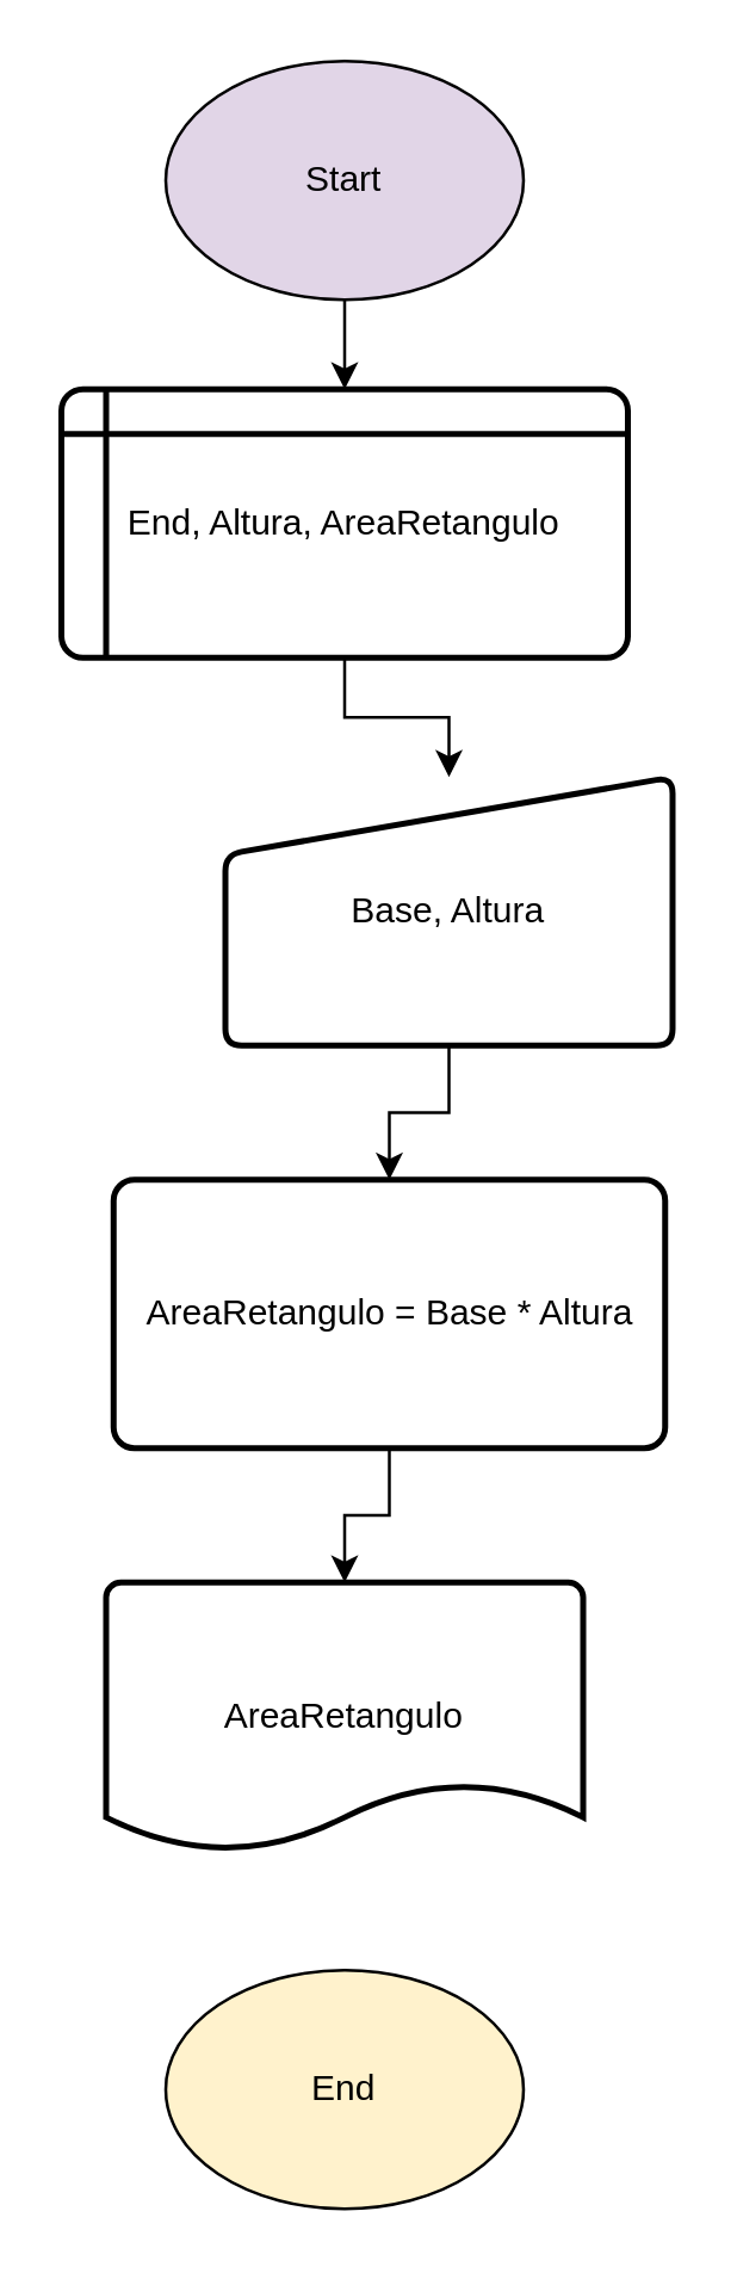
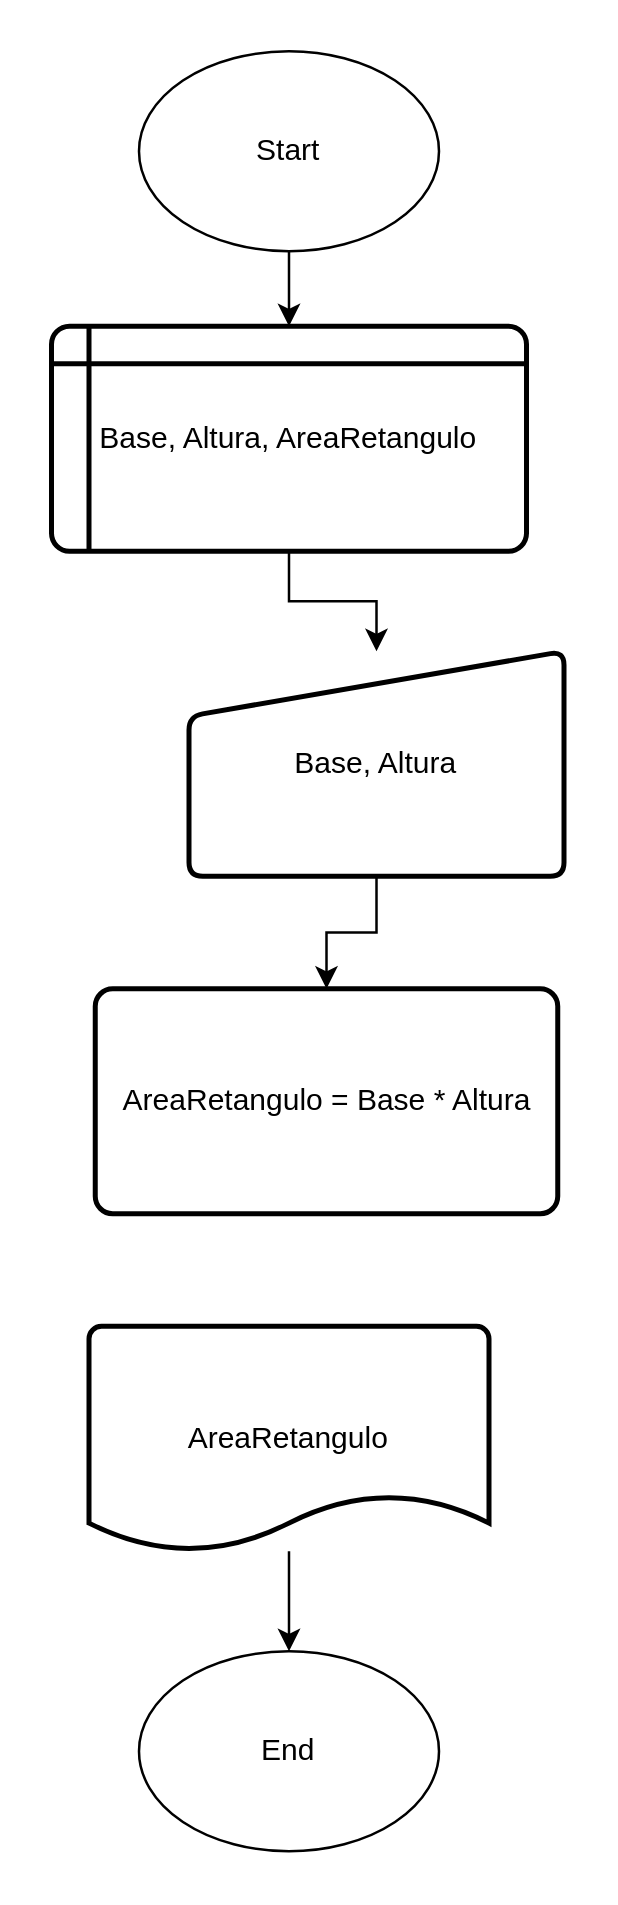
  <mxCell id="0" />
  <mxCell id="1" parent="0" />
  <mxCell id="2" style="edgeStyle=orthogonalEdgeStyle;rounded=0;orthogonalLoop=1;jettySize=auto;html=1;exitX=0.5;exitY=1;exitDx=0;exitDy=0;entryX=0.5;entryY=0;entryDx=0;entryDy=0;" edge="1" parent="1" source="3" target="5"><mxGeometry relative="1" as="geometry" /></mxCell>
- <mxCell id="3" value="Start" style="ellipse;whiteSpace=wrap;html=1;fillColor=#e1d5e7;" vertex="1" parent="1"><mxGeometry x="55" y="20" width="120" height="80" as="geometry" /></mxCell>
+ <mxCell id="3" value="Start" style="ellipse;whiteSpace=wrap;html=1;" vertex="1" parent="1"><mxGeometry x="55" y="20" width="120" height="80" as="geometry" /></mxCell>
  <mxCell id="4" style="edgeStyle=orthogonalEdgeStyle;rounded=0;orthogonalLoop=1;jettySize=auto;html=1;exitX=0.5;exitY=1;exitDx=0;exitDy=0;entryX=0.5;entryY=0;entryDx=0;entryDy=0;" edge="1" parent="1" source="5" target="9"><mxGeometry relative="1" as="geometry" /></mxCell>
- <mxCell id="5" value="End, Altura, AreaRetangulo" style="shape=internalStorage;whiteSpace=wrap;html=1;dx=15;dy=15;rounded=1;arcSize=8;strokeWidth=2;" vertex="1" parent="1"><mxGeometry x="20" y="130" width="190" height="90" as="geometry" /></mxCell>
- <mxCell id="6" style="edgeStyle=orthogonalEdgeStyle;rounded=0;orthogonalLoop=1;jettySize=auto;html=1;exitX=0.5;exitY=1;exitDx=0;exitDy=0;entryX=0.5;entryY=0;entryDx=0;entryDy=0;entryPerimeter=0;" edge="1" parent="1" source="7" target="10"><mxGeometry relative="1" as="geometry" /></mxCell>
+ <mxCell id="5" value="Base, Altura, AreaRetangulo" style="shape=internalStorage;whiteSpace=wrap;html=1;dx=15;dy=15;rounded=1;arcSize=8;strokeWidth=2;" vertex="1" parent="1"><mxGeometry x="20" y="130" width="190" height="90" as="geometry" /></mxCell>
  <mxCell id="7" value="AreaRetangulo = Base * Altura" style="rounded=1;whiteSpace=wrap;html=1;absoluteArcSize=1;arcSize=14;strokeWidth=2;" vertex="1" parent="1"><mxGeometry x="37.5" y="395" width="185" height="90" as="geometry" /></mxCell>
  <mxCell id="8" style="edgeStyle=orthogonalEdgeStyle;rounded=0;orthogonalLoop=1;jettySize=auto;html=1;exitX=0.5;exitY=1;exitDx=0;exitDy=0;entryX=0.5;entryY=0;entryDx=0;entryDy=0;" edge="1" parent="1" source="9" target="7"><mxGeometry relative="1" as="geometry" /></mxCell>
  <mxCell id="9" value="Base, Altura" style="html=1;strokeWidth=2;shape=manualInput;whiteSpace=wrap;rounded=1;size=26;arcSize=11;" vertex="1" parent="1"><mxGeometry x="75" y="260" width="150" height="90" as="geometry" /></mxCell>
  <mxCell id="10" value="AreaRetangulo" style="strokeWidth=2;html=1;shape=mxgraph.flowchart.document2;whiteSpace=wrap;size=0.25;" vertex="1" parent="1"><mxGeometry x="35" y="530" width="160" height="90" as="geometry" /></mxCell>
- <mxCell id="11" value="End" style="ellipse;whiteSpace=wrap;html=1;fillColor=#fff2cc;" vertex="1" parent="1"><mxGeometry x="55" y="660" width="120" height="80" as="geometry" /></mxCell>
+ <mxCell id="11" value="End" style="ellipse;whiteSpace=wrap;html=1;" vertex="1" parent="1"><mxGeometry x="55" y="660" width="120" height="80" as="geometry" /></mxCell>
+ <mxCell id="12" value="" style="endArrow=classic;html=1;entryX=0.5;entryY=0;entryDx=0;entryDy=0;" edge="1" parent="1" source="10" target="11"><mxGeometry width="50" height="50" relative="1" as="geometry"><mxPoint x="365" y="400" as="sourcePoint" /><mxPoint x="415" y="350" as="targetPoint" /></mxGeometry></mxCell>
